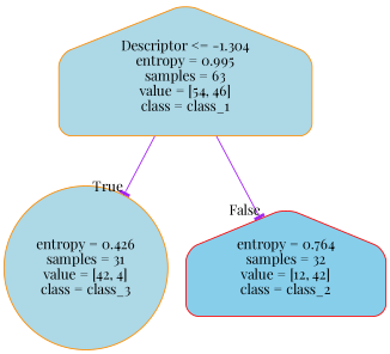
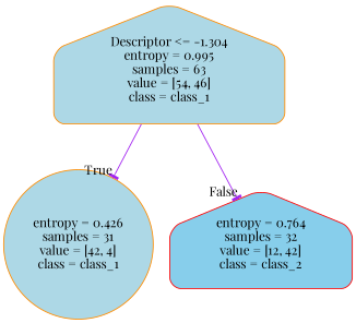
  digraph {
    fontname="Playfair Display"
    node [color=darkorange fillcolor=lightblue fontname="Playfair Display" shape=house style="filled, rounded"]
    edge [fontname="Playfair Display" labeldistance=2.5 color=purple arrowhead=tee]
    n1 [label="Descriptor <= -1.304\nentropy = 0.995\nsamples = 63\nvalue = [54, 46]\nclass = class_1"]
-   n2 [label="entropy = 0.426\nsamples = 31\nvalue = [42, 4]\nclass = class_3" shape=circle]
+   n2 [label="entropy = 0.426\nsamples = 31\nvalue = [42, 4]\nclass = class_1" shape=circle]
    n3 [color=red fillcolor=skyblue label="entropy = 0.764\nsamples = 32\nvalue = [12, 42]\nclass = class_2"]
    n1 -> n2 [headlabel=True labelangle=45]
    n1 -> n3 [headlabel=False labelangle=-45]
  }
